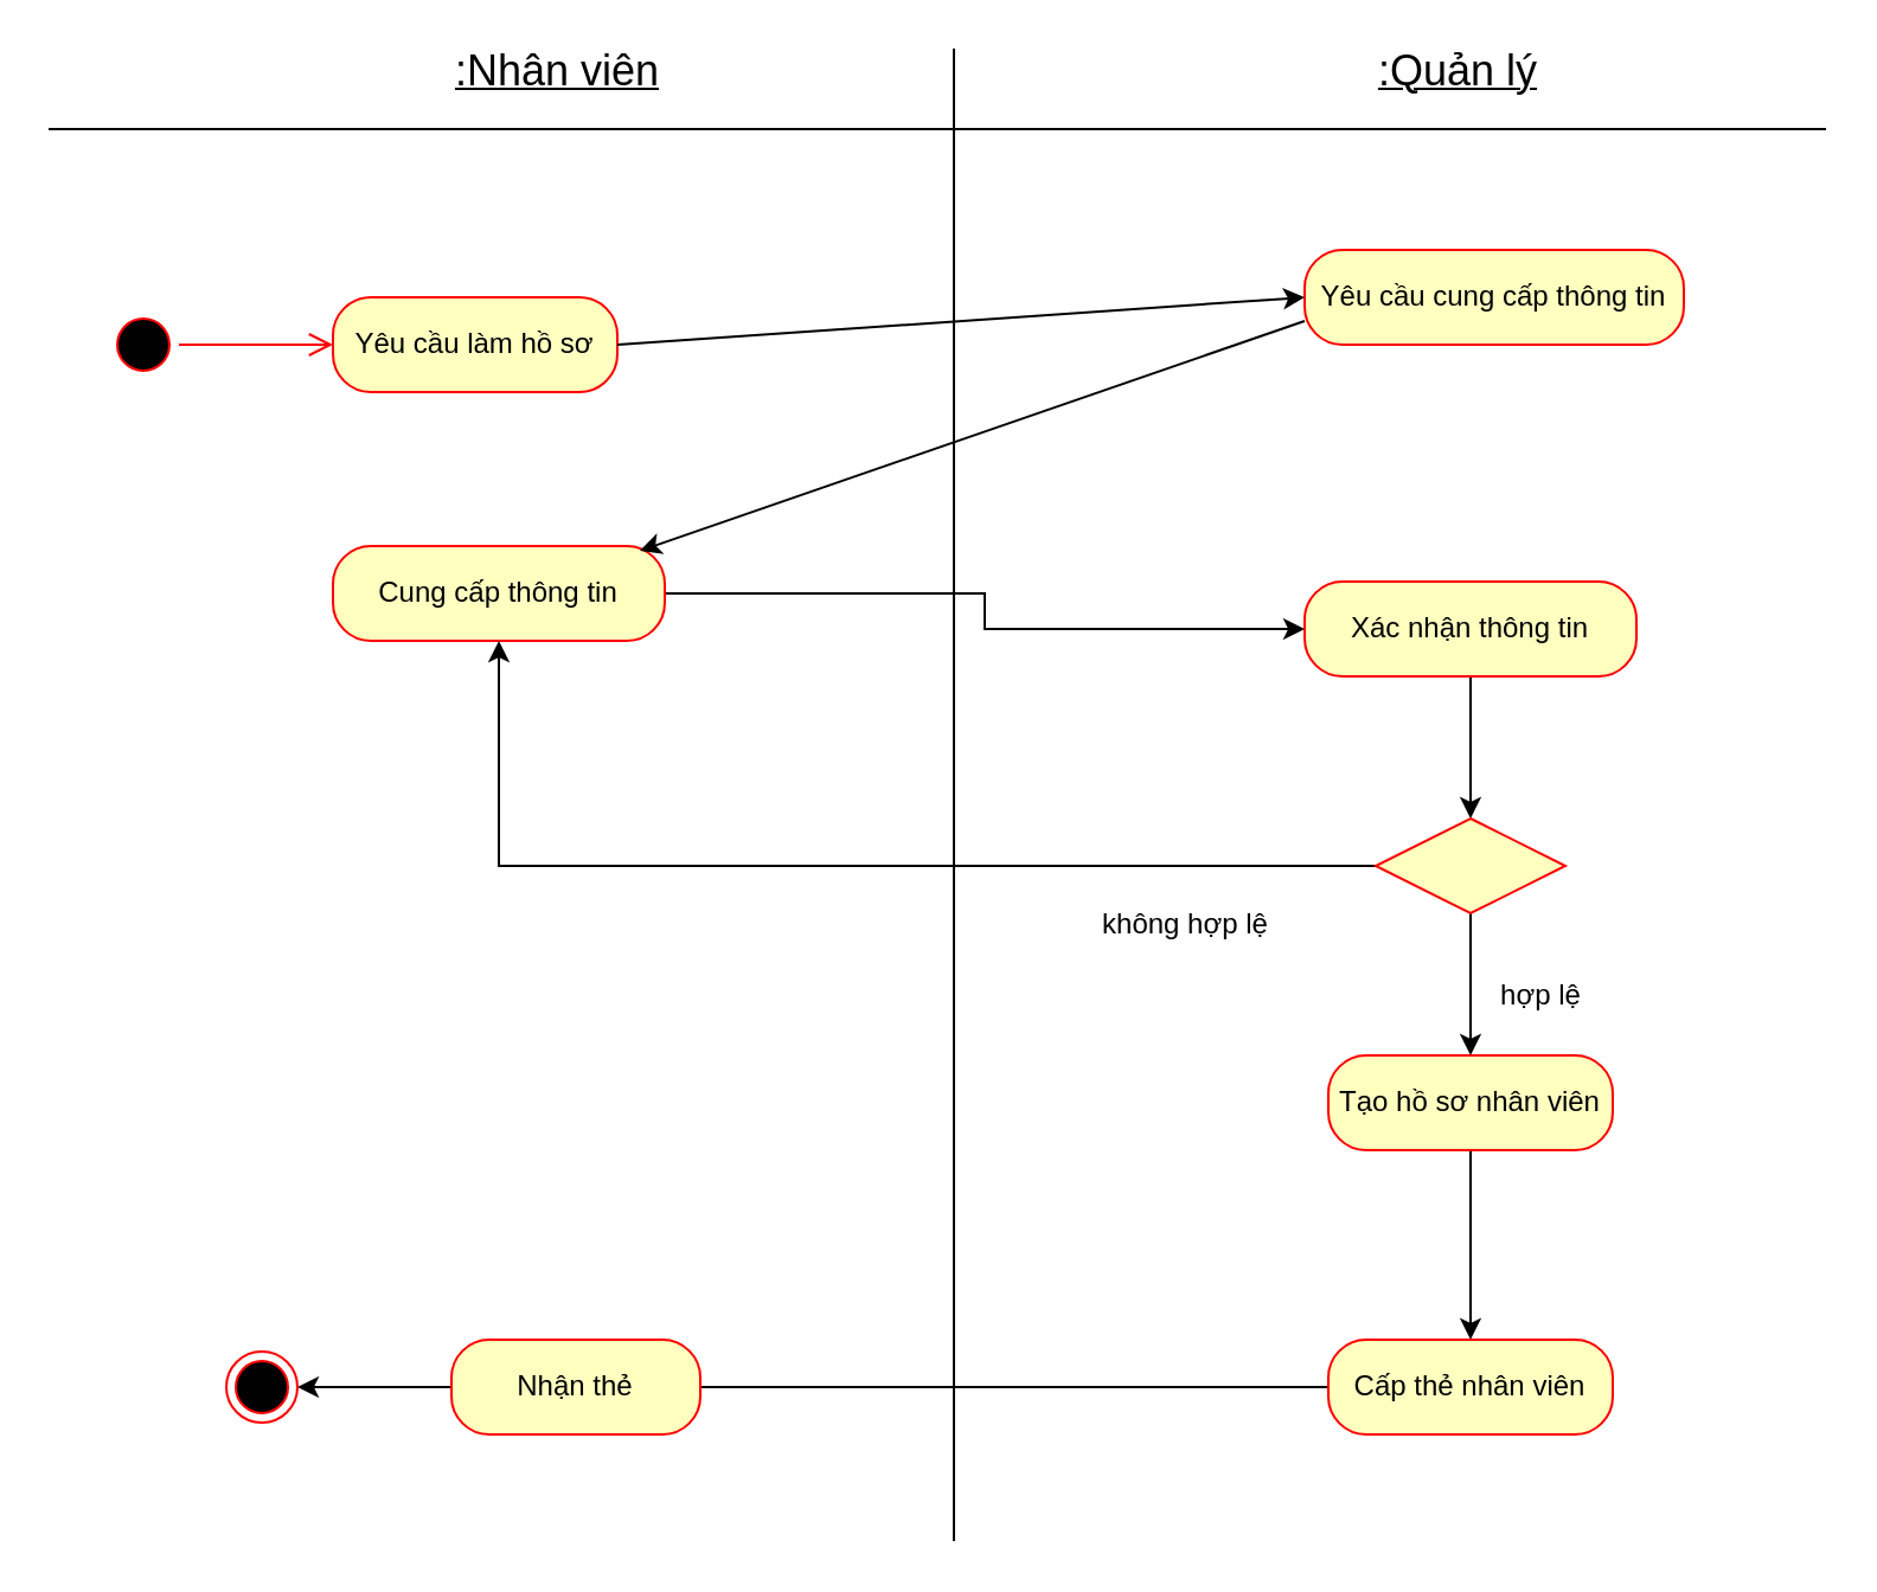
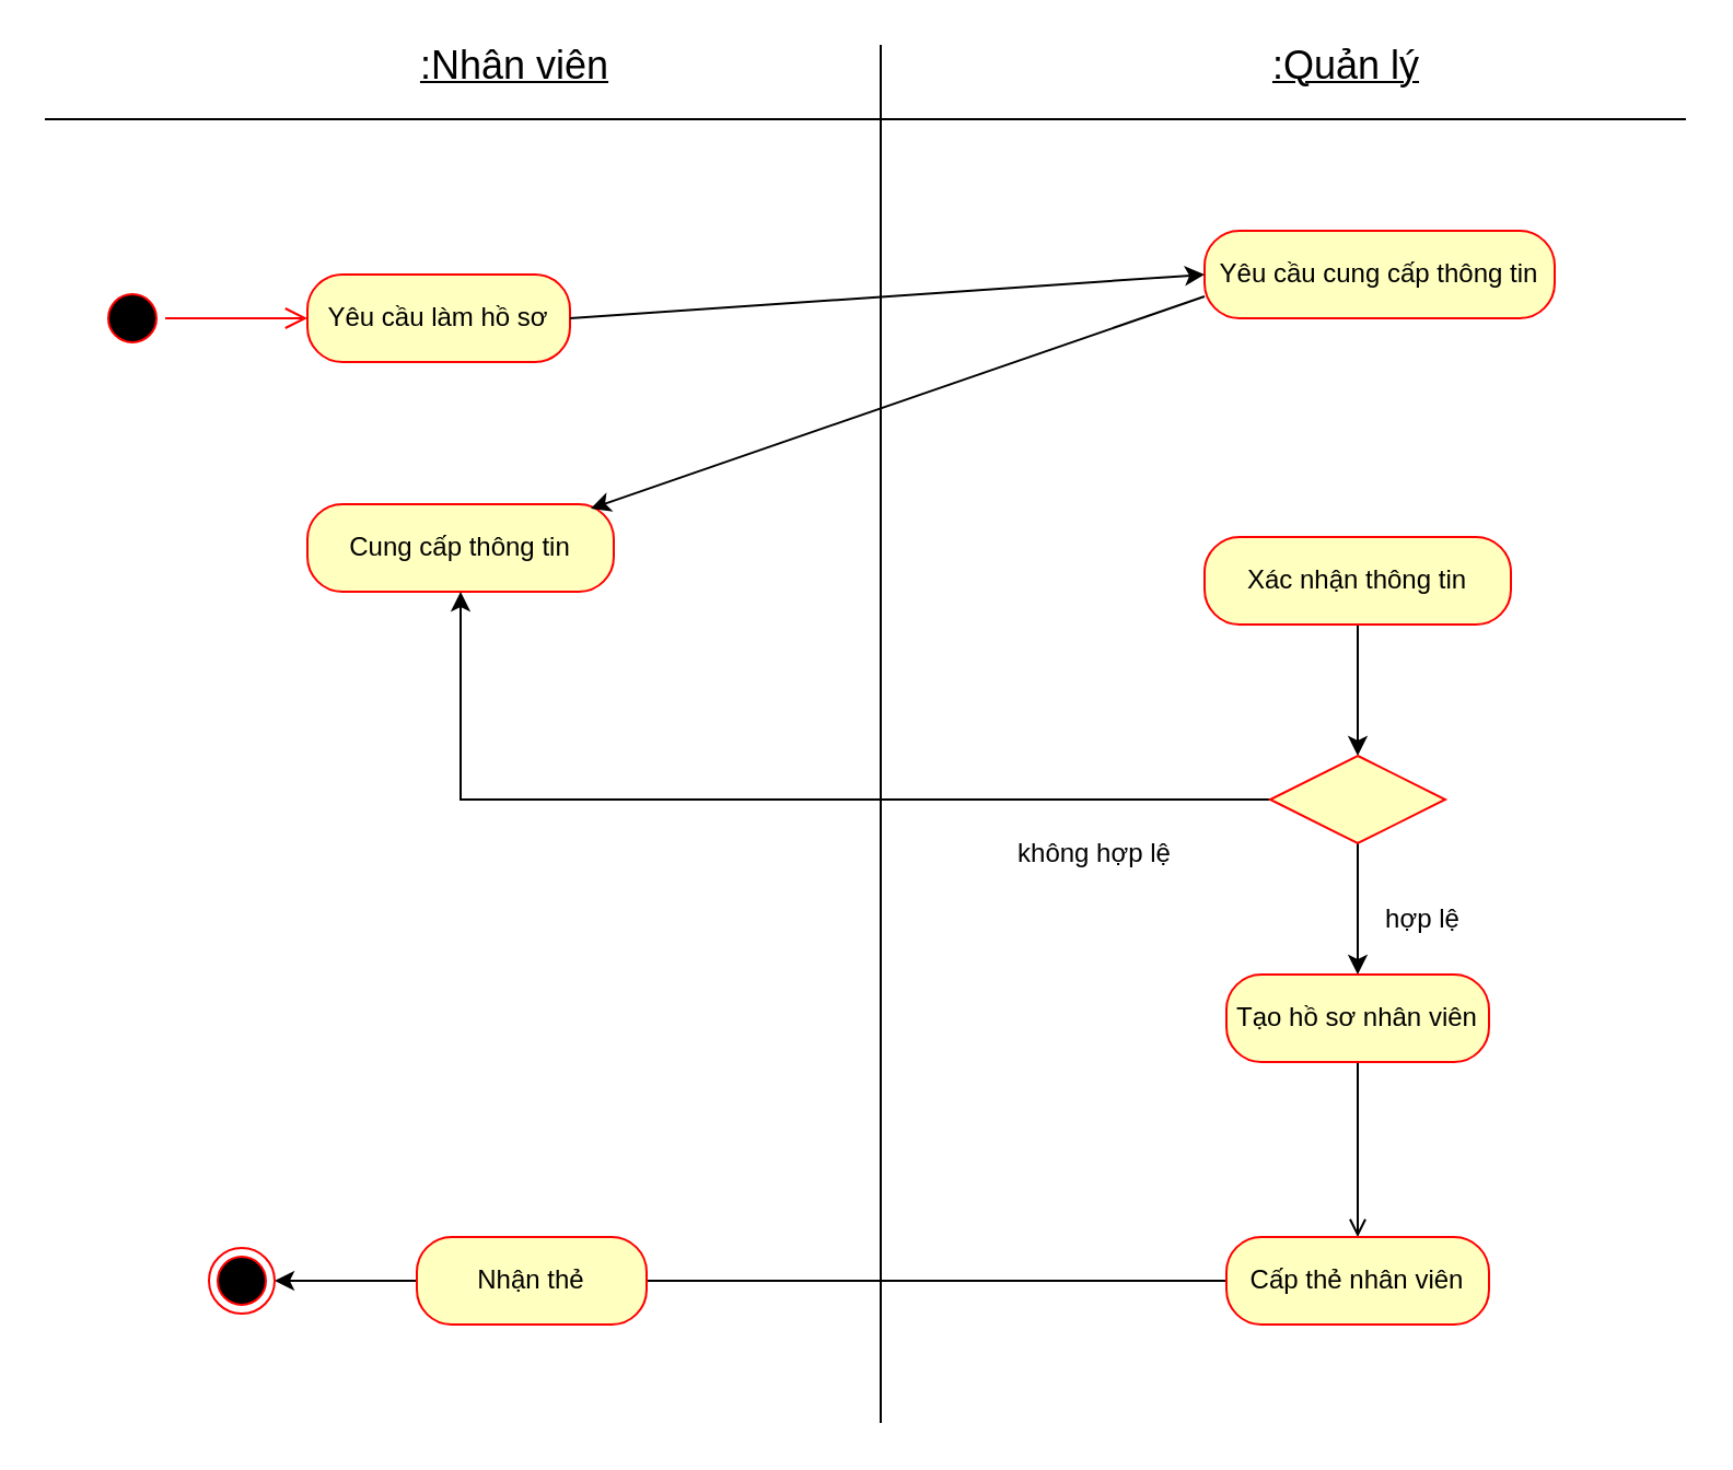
  <mxCell id="0" />
  <mxCell id="1" parent="0" />
  <mxCell id="2" value="" style="line;strokeWidth=1;fillColor=none;align=left;verticalAlign=middle;spacingTop=-1;spacingLeft=3;spacingRight=3;rotatable=0;labelPosition=right;points=[];portConstraint=eastwest;" vertex="1" parent="1"><mxGeometry x="20" y="50" width="750" height="8" as="geometry" /></mxCell>
  <mxCell id="3" value="" style="endArrow=none;html=1;strokeColor=#000000;fillColor=#171717;" edge="1" parent="1"><mxGeometry width="50" height="50" relative="1" as="geometry"><mxPoint x="402" y="650" as="sourcePoint" /><mxPoint x="402" y="20" as="targetPoint" /></mxGeometry></mxCell>
  <mxCell id="4" value="&lt;u&gt;&lt;font style=&quot;font-size: 18px&quot;&gt;:Nhân viên&lt;/font&gt;&lt;/u&gt;" style="text;html=1;strokeColor=none;fillColor=none;align=center;verticalAlign=middle;whiteSpace=wrap;rounded=0;" vertex="1" parent="1"><mxGeometry x="180" y="20" width="110" height="20" as="geometry" /></mxCell>
  <mxCell id="5" value="&lt;u&gt;&lt;font style=&quot;font-size: 18px&quot;&gt;:Quản lý&lt;/font&gt;&lt;/u&gt;" style="text;html=1;strokeColor=none;fillColor=none;align=center;verticalAlign=middle;whiteSpace=wrap;rounded=0;" vertex="1" parent="1"><mxGeometry x="570" y="20" width="90" height="20" as="geometry" /></mxCell>
  <mxCell id="6" value="" style="ellipse;html=1;shape=startState;fillColor=#000000;strokeColor=#ff0000;" vertex="1" parent="1"><mxGeometry x="45" y="130" width="30" height="30" as="geometry" /></mxCell>
  <mxCell id="7" value="" style="edgeStyle=orthogonalEdgeStyle;html=1;verticalAlign=bottom;endArrow=open;endSize=8;strokeColor=#ff0000;" edge="1" source="6" parent="1" target="8"><mxGeometry relative="1" as="geometry"><mxPoint x="150" y="180" as="targetPoint" /></mxGeometry></mxCell>
  <mxCell id="8" value="Yêu cầu làm hồ sơ" style="rounded=1;whiteSpace=wrap;html=1;arcSize=40;fontColor=#000000;fillColor=#ffffc0;strokeColor=#ff0000;" vertex="1" parent="1"><mxGeometry x="140" y="125" width="120" height="40" as="geometry" /></mxCell>
  <mxCell id="9" value="Yêu cầu cung cấp thông tin" style="rounded=1;whiteSpace=wrap;html=1;arcSize=40;fontColor=#000000;fillColor=#ffffc0;strokeColor=#ff0000;" vertex="1" parent="1"><mxGeometry x="550" y="105" width="160" height="40" as="geometry" /></mxCell>
- <mxCell id="10" value="" style="edgeStyle=orthogonalEdgeStyle;rounded=0;orthogonalLoop=1;jettySize=auto;html=1;" edge="1" parent="1" source="11" target="13"><mxGeometry relative="1" as="geometry" /></mxCell>
  <mxCell id="11" value="Cung cấp thông tin" style="rounded=1;whiteSpace=wrap;html=1;arcSize=40;fontColor=#000000;fillColor=#ffffc0;strokeColor=#ff0000;" vertex="1" parent="1"><mxGeometry x="140" y="230" width="140" height="40" as="geometry" /></mxCell>
  <mxCell id="12" value="" style="edgeStyle=orthogonalEdgeStyle;rounded=0;orthogonalLoop=1;jettySize=auto;html=1;" edge="1" parent="1" source="13" target="18"><mxGeometry relative="1" as="geometry"><mxPoint x="620" y="365" as="targetPoint" /></mxGeometry></mxCell>
  <mxCell id="13" value="Xác nhận thông tin" style="rounded=1;whiteSpace=wrap;html=1;arcSize=40;fontColor=#000000;fillColor=#ffffc0;strokeColor=#ff0000;" vertex="1" parent="1"><mxGeometry x="550" y="245" width="140" height="40" as="geometry" /></mxCell>
  <mxCell id="14" value="" style="endArrow=classic;html=1;entryX=0;entryY=0.5;entryDx=0;entryDy=0;exitX=1;exitY=0.5;exitDx=0;exitDy=0;" edge="1" parent="1" source="8" target="9"><mxGeometry width="50" height="50" relative="1" as="geometry"><mxPoint x="20" y="470" as="sourcePoint" /><mxPoint x="70" y="420" as="targetPoint" /></mxGeometry></mxCell>
  <mxCell id="15" value="" style="endArrow=classic;html=1;entryX=0.925;entryY=0.05;entryDx=0;entryDy=0;entryPerimeter=0;exitX=0;exitY=0.75;exitDx=0;exitDy=0;" edge="1" parent="1" source="9" target="11"><mxGeometry width="50" height="50" relative="1" as="geometry"><mxPoint x="240" y="240" as="sourcePoint" /><mxPoint x="290" y="190" as="targetPoint" /></mxGeometry></mxCell>
  <mxCell id="16" value="" style="edgeStyle=orthogonalEdgeStyle;rounded=0;orthogonalLoop=1;jettySize=auto;html=1;entryX=0.5;entryY=1;entryDx=0;entryDy=0;" edge="1" parent="1" source="18" target="11"><mxGeometry relative="1" as="geometry"><mxPoint x="340" y="365" as="targetPoint" /></mxGeometry></mxCell>
  <mxCell id="17" value="" style="edgeStyle=orthogonalEdgeStyle;rounded=0;orthogonalLoop=1;jettySize=auto;html=1;" edge="1" parent="1" source="18" target="22"><mxGeometry relative="1" as="geometry"><mxPoint x="620" y="465" as="targetPoint" /></mxGeometry></mxCell>
  <mxCell id="18" value="" style="rhombus;whiteSpace=wrap;html=1;fillColor=#ffffc0;strokeColor=#ff0000;" vertex="1" parent="1"><mxGeometry x="580" y="345" width="80" height="40" as="geometry" /></mxCell>
  <mxCell id="19" value="không hợp lệ" style="text;html=1;strokeColor=none;fillColor=none;align=center;verticalAlign=middle;whiteSpace=wrap;rounded=0;" vertex="1" parent="1"><mxGeometry x="460" y="380" width="80" height="20" as="geometry" /></mxCell>
  <mxCell id="20" value="hợp lệ" style="text;html=1;strokeColor=none;fillColor=none;align=center;verticalAlign=middle;whiteSpace=wrap;rounded=0;" vertex="1" parent="1"><mxGeometry x="630" y="410" width="40" height="20" as="geometry" /></mxCell>
- <mxCell id="21" value="" style="edgeStyle=orthogonalEdgeStyle;rounded=0;orthogonalLoop=1;jettySize=auto;html=1;strokeColor=#000000;fillColor=#171717;" edge="1" parent="1" source="22" target="24"><mxGeometry relative="1" as="geometry" /></mxCell>
+ <mxCell id="21" value="" style="edgeStyle=orthogonalEdgeStyle;rounded=0;orthogonalLoop=1;jettySize=auto;html=1;strokeColor=#000000;fillColor=#171717;endArrow=open;" edge="1" parent="1" source="22" target="24"><mxGeometry relative="1" as="geometry" /></mxCell>
  <mxCell id="22" value="Tạo hồ sơ nhân viên" style="rounded=1;whiteSpace=wrap;html=1;arcSize=40;fontColor=#000000;fillColor=#ffffc0;strokeColor=#ff0000;" vertex="1" parent="1"><mxGeometry x="560" y="445" width="120" height="40" as="geometry" /></mxCell>
  <mxCell id="23" value="" style="edgeStyle=orthogonalEdgeStyle;rounded=0;orthogonalLoop=1;jettySize=auto;html=1;strokeColor=#000000;fillColor=#171717;endArrow=none;" edge="1" parent="1" source="24" target="26"><mxGeometry relative="1" as="geometry" /></mxCell>
  <mxCell id="24" value="Cấp thẻ nhân viên" style="rounded=1;whiteSpace=wrap;html=1;arcSize=40;fontColor=#000000;fillColor=#ffffc0;strokeColor=#ff0000;" vertex="1" parent="1"><mxGeometry x="560" y="565" width="120" height="40" as="geometry" /></mxCell>
  <mxCell id="25" value="" style="edgeStyle=orthogonalEdgeStyle;rounded=0;orthogonalLoop=1;jettySize=auto;html=1;strokeColor=#000000;fillColor=#171717;" edge="1" parent="1" source="26" target="27"><mxGeometry relative="1" as="geometry"><mxPoint x="110" y="585" as="targetPoint" /></mxGeometry></mxCell>
  <mxCell id="26" value="Nhận thẻ" style="rounded=1;whiteSpace=wrap;html=1;arcSize=40;fontColor=#000000;fillColor=#ffffc0;strokeColor=#ff0000;" vertex="1" parent="1"><mxGeometry x="190" y="565" width="105" height="40" as="geometry" /></mxCell>
  <mxCell id="27" value="" style="ellipse;html=1;shape=endState;fillColor=#000000;strokeColor=#ff0000;" vertex="1" parent="1"><mxGeometry x="95" y="570" width="30" height="30" as="geometry" /></mxCell>
